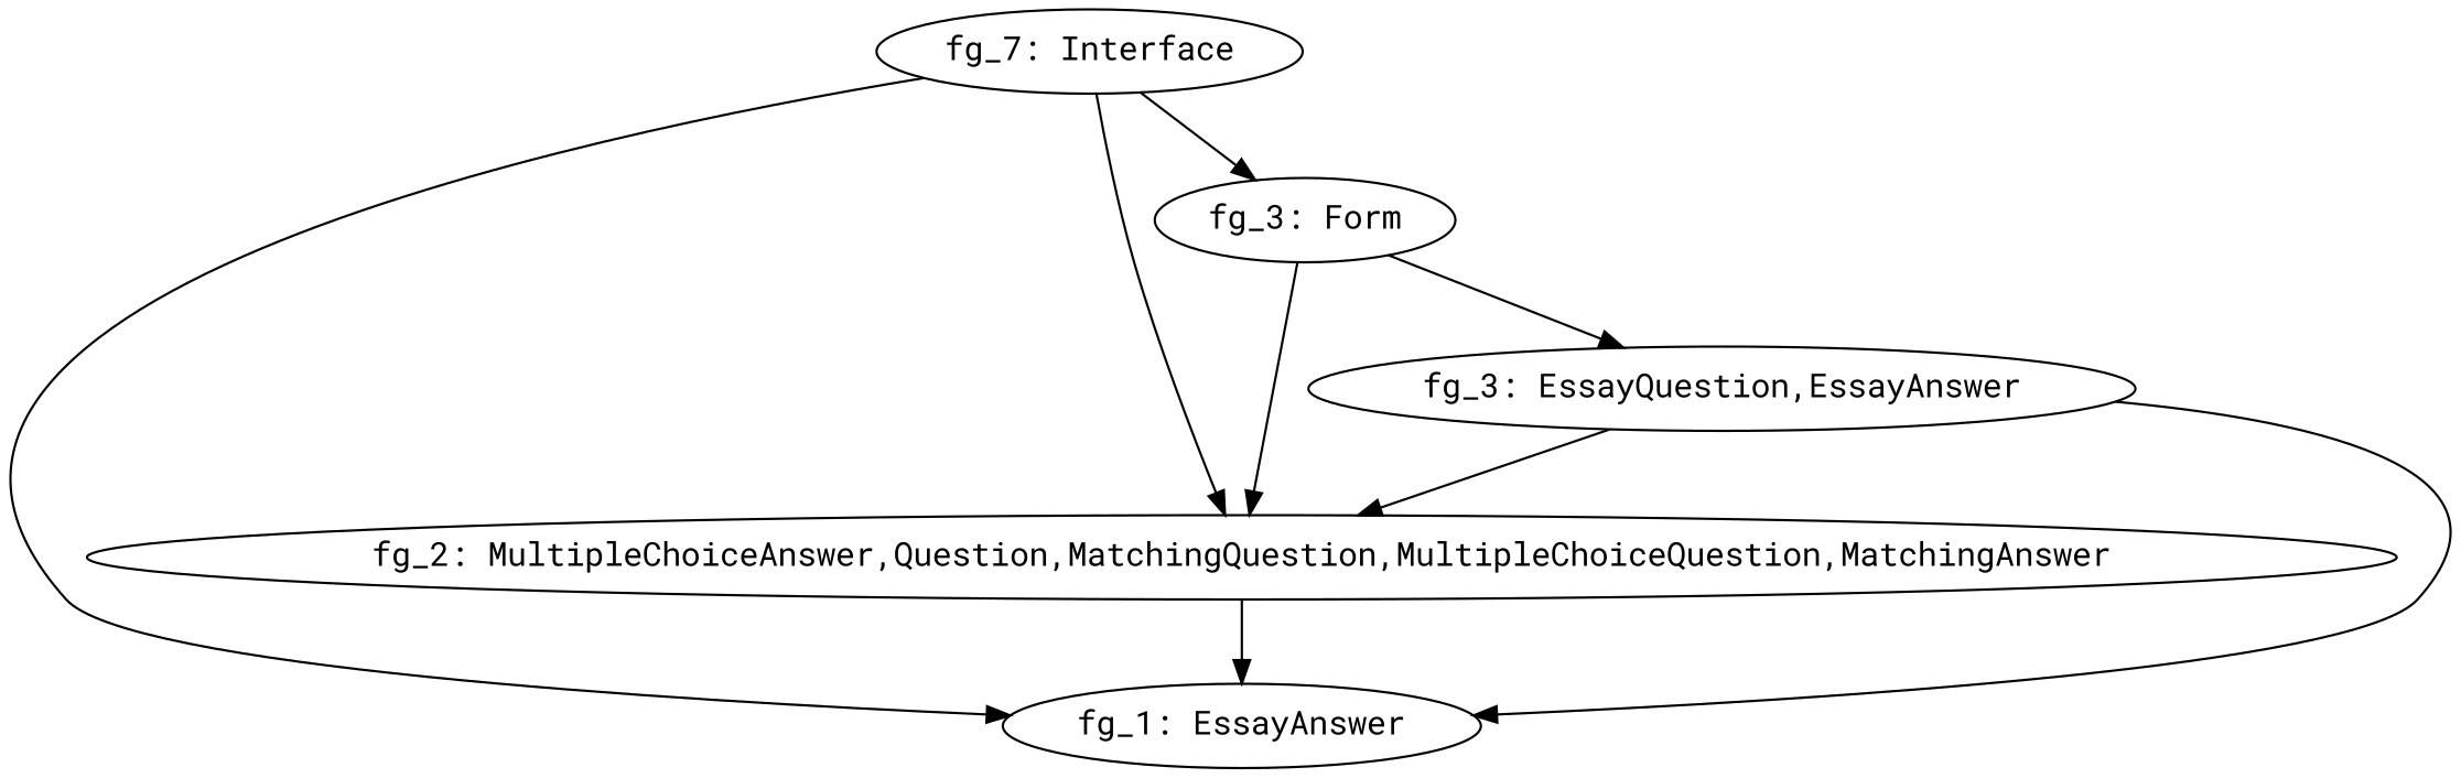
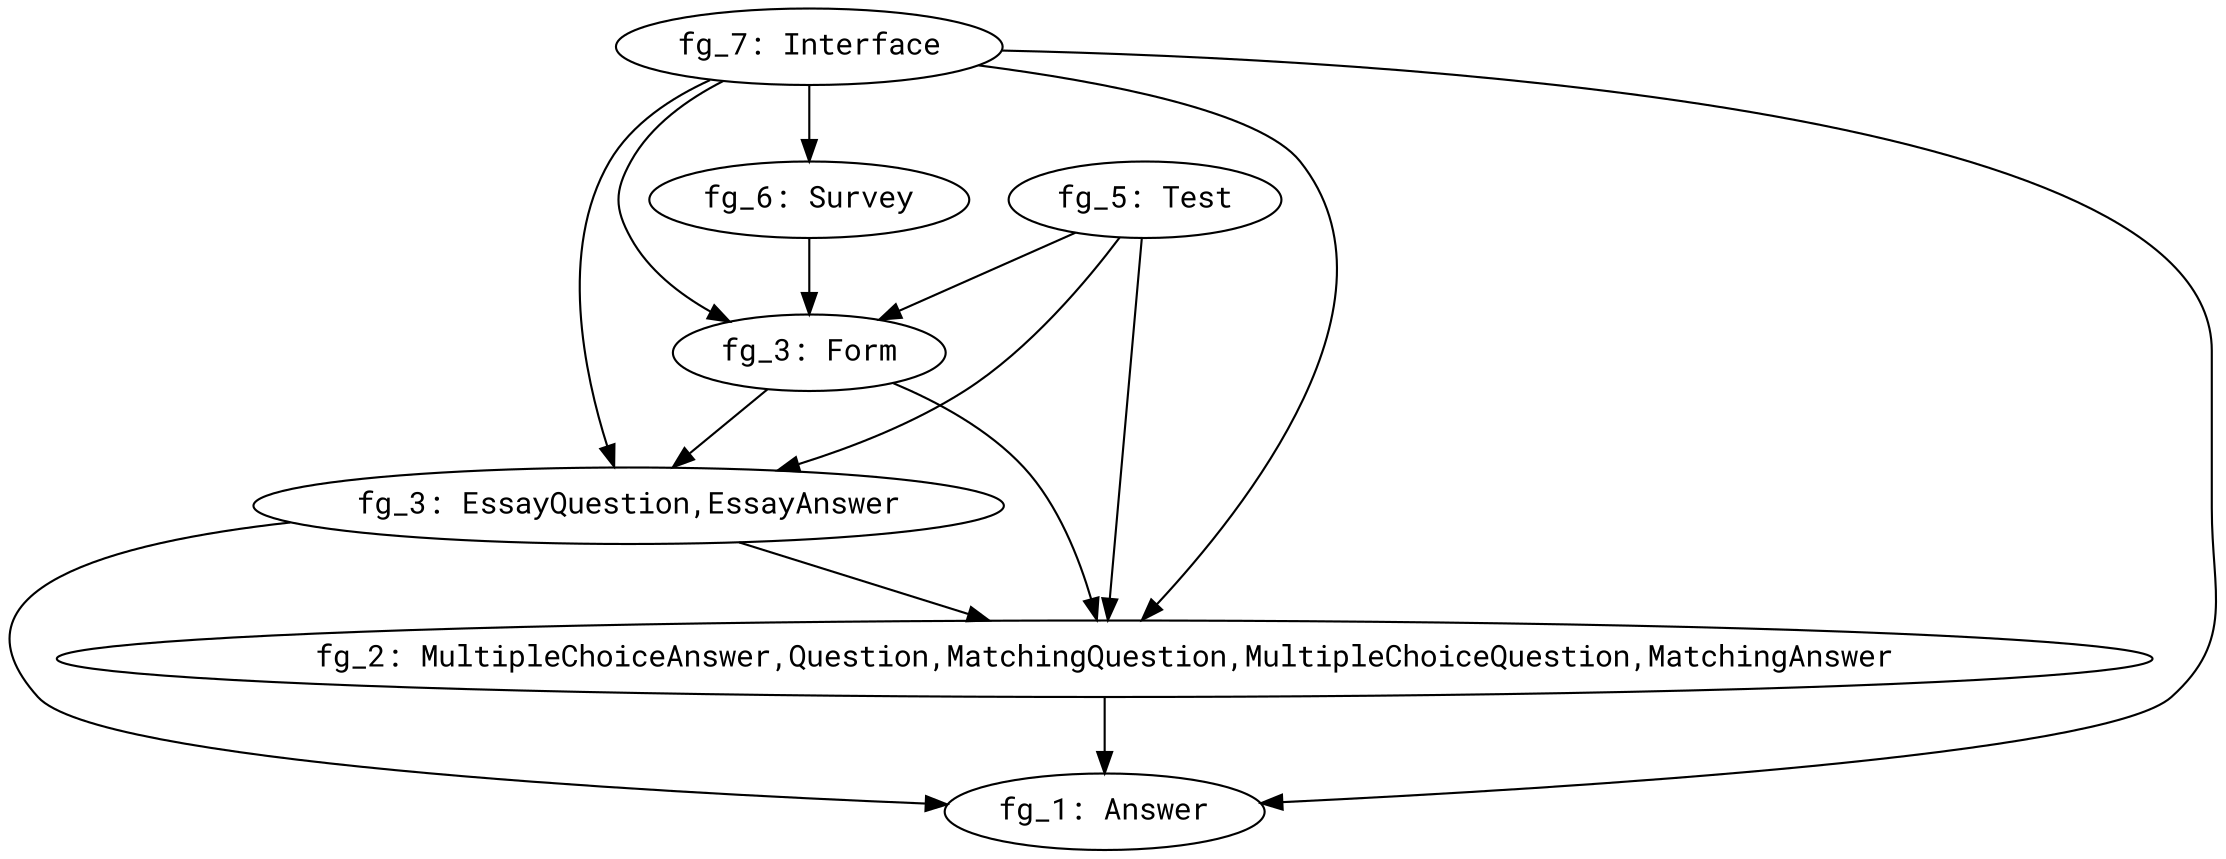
  digraph {
    fontname="Roboto Mono"
    node [fontname="Roboto Mono"]
    edge [fontname="Roboto Mono"]
    "fg_2: MultipleChoiceAnswer,Question,MatchingQuestion,MultipleChoiceQuestion,MatchingAnswer"
-   "fg_1: Answer" [label="fg_1: EssayAnswer"]
+   "fg_1: Answer"
    "fg_3: EssayQuestion,EssayAnswer"
    n4 [label="fg_3: Form"]
+   "fg_5: Test"
+   "fg_6: Survey"
    "fg_7: Interface"
    "fg_2: MultipleChoiceAnswer,Question,MatchingQuestion,MultipleChoiceQuestion,MatchingAnswer" -> "fg_1: Answer"
    "fg_3: EssayQuestion,EssayAnswer" -> "fg_2: MultipleChoiceAnswer,Question,MatchingQuestion,MultipleChoiceQuestion,MatchingAnswer"
    "fg_3: EssayQuestion,EssayAnswer" -> "fg_1: Answer"
    n4 -> "fg_2: MultipleChoiceAnswer,Question,MatchingQuestion,MultipleChoiceQuestion,MatchingAnswer"
    n4 -> "fg_3: EssayQuestion,EssayAnswer"
+   "fg_5: Test" -> "fg_2: MultipleChoiceAnswer,Question,MatchingQuestion,MultipleChoiceQuestion,MatchingAnswer"
+   "fg_5: Test" -> "fg_3: EssayQuestion,EssayAnswer"
+   "fg_5: Test" -> n4
+   "fg_6: Survey" -> n4
    "fg_7: Interface" -> "fg_2: MultipleChoiceAnswer,Question,MatchingQuestion,MultipleChoiceQuestion,MatchingAnswer"
    "fg_7: Interface" -> "fg_1: Answer"
+   "fg_7: Interface" -> "fg_3: EssayQuestion,EssayAnswer"
    "fg_7: Interface" -> n4
+   "fg_7: Interface" -> "fg_6: Survey"
  }
